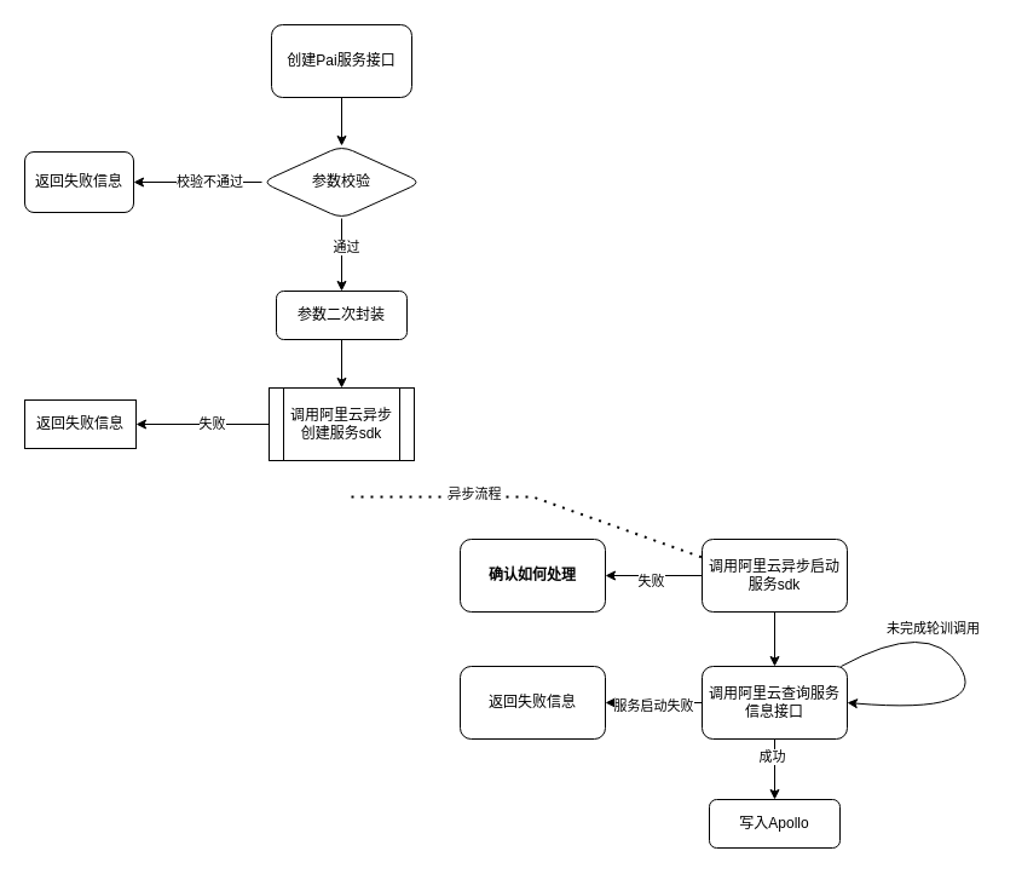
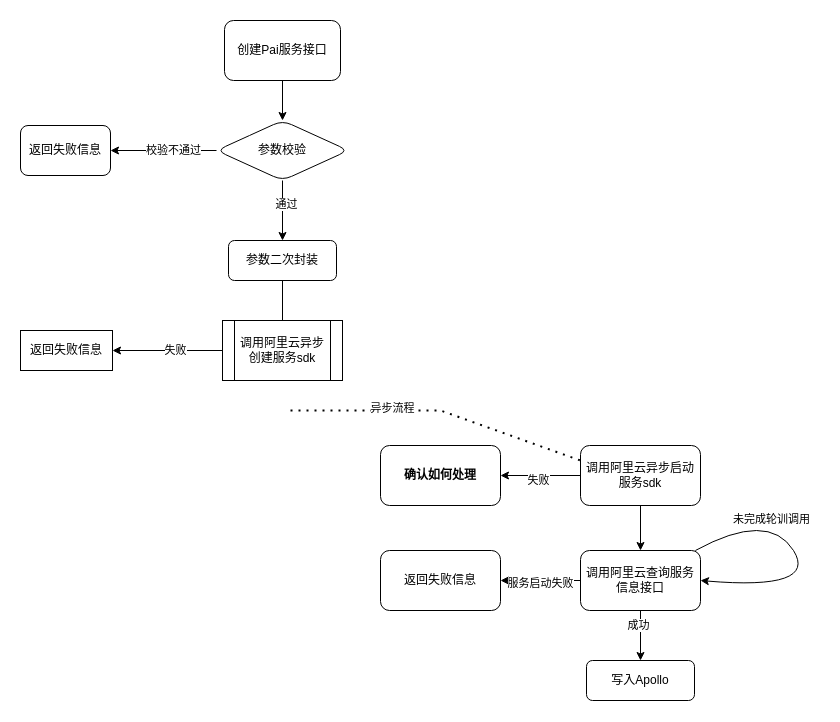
  <mxCell id="0" />
  <mxCell id="1" parent="0" />
  <mxCell id="2" value="" style="edgeStyle=orthogonalEdgeStyle;rounded=0;orthogonalLoop=1;jettySize=auto;html=1;" edge="1" parent="1" source="3" target="8"><mxGeometry relative="1" as="geometry" /></mxCell>
  <mxCell id="3" value="创建Pai服务接口" style="rounded=1;whiteSpace=wrap;html=1;" vertex="1" parent="1"><mxGeometry x="224" y="20" width="116" height="60" as="geometry" /></mxCell>
  <mxCell id="4" value="" style="edgeStyle=orthogonalEdgeStyle;rounded=0;orthogonalLoop=1;jettySize=auto;html=1;" edge="1" parent="1" source="8" target="9"><mxGeometry relative="1" as="geometry" /></mxCell>
  <mxCell id="5" value="校验不通过" style="edgeLabel;html=1;align=center;verticalAlign=middle;resizable=0;points=[];" vertex="1" connectable="0" parent="4"><mxGeometry x="-0.163" y="-1" relative="1" as="geometry"><mxPoint as="offset" /></mxGeometry></mxCell>
  <mxCell id="6" value="" style="edgeStyle=orthogonalEdgeStyle;rounded=0;orthogonalLoop=1;jettySize=auto;html=1;" edge="1" parent="1" source="8" target="11"><mxGeometry relative="1" as="geometry" /></mxCell>
  <mxCell id="7" value="通过" style="edgeLabel;html=1;align=center;verticalAlign=middle;resizable=0;points=[];" vertex="1" connectable="0" parent="6"><mxGeometry x="-0.25" y="3" relative="1" as="geometry"><mxPoint as="offset" /></mxGeometry></mxCell>
  <mxCell id="8" value="参数校验" style="rhombus;whiteSpace=wrap;html=1;rounded=1;" vertex="1" parent="1"><mxGeometry x="216" y="120" width="132" height="60" as="geometry" /></mxCell>
  <mxCell id="9" value="返回失败信息" style="whiteSpace=wrap;html=1;rounded=1;" vertex="1" parent="1"><mxGeometry x="20" y="125" width="90" height="50" as="geometry" /></mxCell>
- <mxCell id="10" value="" style="edgeStyle=orthogonalEdgeStyle;rounded=0;orthogonalLoop=1;jettySize=auto;html=1;" edge="1" parent="1" source="11" target="14"><mxGeometry relative="1" as="geometry"><mxPoint x="282" y="340" as="targetPoint" /></mxGeometry></mxCell>
+ <mxCell id="10" value="" style="edgeStyle=orthogonalEdgeStyle;rounded=0;orthogonalLoop=1;jettySize=auto;html=1;endArrow=none;" edge="1" parent="1" source="11" target="14"><mxGeometry relative="1" as="geometry"><mxPoint x="282" y="340" as="targetPoint" /></mxGeometry></mxCell>
  <mxCell id="11" value="参数二次封装" style="whiteSpace=wrap;html=1;rounded=1;" vertex="1" parent="1"><mxGeometry x="228" y="240" width="108" height="40" as="geometry" /></mxCell>
  <mxCell id="12" value="" style="edgeStyle=orthogonalEdgeStyle;rounded=0;orthogonalLoop=1;jettySize=auto;html=1;" edge="1" parent="1" source="14" target="15"><mxGeometry relative="1" as="geometry" /></mxCell>
  <mxCell id="13" value="失败" style="edgeLabel;html=1;align=center;verticalAlign=middle;resizable=0;points=[];" vertex="1" connectable="0" parent="12"><mxGeometry x="-0.125" y="-1" relative="1" as="geometry"><mxPoint as="offset" /></mxGeometry></mxCell>
  <mxCell id="14" value="调用阿里云异步创建服务sdk" style="shape=process;whiteSpace=wrap;html=1;backgroundOutline=1;" vertex="1" parent="1"><mxGeometry x="222" y="320" width="120" height="60" as="geometry" /></mxCell>
  <mxCell id="15" value="返回失败信息" style="whiteSpace=wrap;html=1;" vertex="1" parent="1"><mxGeometry x="20" y="330" width="92" height="40" as="geometry" /></mxCell>
  <mxCell id="16" value="" style="edgeStyle=orthogonalEdgeStyle;rounded=0;orthogonalLoop=1;jettySize=auto;html=1;" edge="1" parent="1" source="19" target="20"><mxGeometry relative="1" as="geometry" /></mxCell>
  <mxCell id="17" value="失败" style="edgeLabel;html=1;align=center;verticalAlign=middle;resizable=0;points=[];" vertex="1" connectable="0" parent="16"><mxGeometry x="0.075" y="4" relative="1" as="geometry"><mxPoint as="offset" /></mxGeometry></mxCell>
  <mxCell id="18" value="" style="edgeStyle=orthogonalEdgeStyle;rounded=0;orthogonalLoop=1;jettySize=auto;html=1;" edge="1" parent="1" source="19" target="25"><mxGeometry relative="1" as="geometry" /></mxCell>
  <mxCell id="19" value="调用阿里云异步启动服务sdk" style="rounded=1;whiteSpace=wrap;html=1;" vertex="1" parent="1"><mxGeometry x="580" y="445" width="120" height="60" as="geometry" /></mxCell>
  <mxCell id="20" value="&lt;b&gt;确认如何处理&lt;/b&gt;" style="whiteSpace=wrap;html=1;rounded=1;" vertex="1" parent="1"><mxGeometry x="380" y="445" width="120" height="60" as="geometry" /></mxCell>
  <mxCell id="21" value="" style="edgeStyle=orthogonalEdgeStyle;rounded=0;orthogonalLoop=1;jettySize=auto;html=1;" edge="1" parent="1" source="25" target="26"><mxGeometry relative="1" as="geometry" /></mxCell>
  <mxCell id="22" value="服务启动失败" style="edgeLabel;html=1;align=center;verticalAlign=middle;resizable=0;points=[];" vertex="1" connectable="0" parent="21"><mxGeometry x="0.025" y="2" relative="1" as="geometry"><mxPoint as="offset" /></mxGeometry></mxCell>
  <mxCell id="23" value="" style="edgeStyle=orthogonalEdgeStyle;rounded=0;orthogonalLoop=1;jettySize=auto;html=1;" edge="1" parent="1" source="25" target="29"><mxGeometry relative="1" as="geometry" /></mxCell>
  <mxCell id="24" value="成功" style="edgeLabel;html=1;align=center;verticalAlign=middle;resizable=0;points=[];" vertex="1" connectable="0" parent="23"><mxGeometry x="-0.425" y="-3" relative="1" as="geometry"><mxPoint as="offset" /></mxGeometry></mxCell>
  <mxCell id="25" value="调用阿里云查询服务信息接口" style="whiteSpace=wrap;html=1;rounded=1;" vertex="1" parent="1"><mxGeometry x="580" y="550" width="120" height="60" as="geometry" /></mxCell>
  <mxCell id="26" value="返回失败信息" style="whiteSpace=wrap;html=1;rounded=1;" vertex="1" parent="1"><mxGeometry x="380" y="550" width="120" height="60" as="geometry" /></mxCell>
  <mxCell id="27" value="" style="curved=1;endArrow=classic;html=1;rounded=0;entryX=1;entryY=0.5;entryDx=0;entryDy=0;" edge="1" parent="1" source="25" target="25"><mxGeometry width="50" height="50" relative="1" as="geometry"><mxPoint x="678" y="460" as="sourcePoint" /><mxPoint x="728" y="410" as="targetPoint" /><Array as="points"><mxPoint x="768" y="510" /><mxPoint x="818" y="590" /></Array></mxGeometry></mxCell>
  <mxCell id="28" value="未完成轮训调用" style="edgeLabel;html=1;align=center;verticalAlign=middle;resizable=0;points=[];" vertex="1" connectable="0" parent="27"><mxGeometry x="-0.376" y="-2" relative="1" as="geometry"><mxPoint as="offset" /></mxGeometry></mxCell>
  <mxCell id="29" value="写入Apollo" style="whiteSpace=wrap;html=1;rounded=1;" vertex="1" parent="1"><mxGeometry x="586" y="660" width="108" height="40" as="geometry" /></mxCell>
  <mxCell id="30" value="" style="endArrow=none;dashed=1;html=1;dashPattern=1 3;strokeWidth=2;rounded=0;entryX=0;entryY=0.25;entryDx=0;entryDy=0;" edge="1" parent="1" target="19"><mxGeometry width="50" height="50" relative="1" as="geometry"><mxPoint x="290" y="410" as="sourcePoint" /><mxPoint x="370" y="590" as="targetPoint" /><Array as="points"><mxPoint x="440" y="410" /></Array></mxGeometry></mxCell>
  <mxCell id="31" value="异步流程" style="edgeLabel;html=1;align=center;verticalAlign=middle;resizable=0;points=[];" vertex="1" connectable="0" parent="30"><mxGeometry x="-0.324" y="3" relative="1" as="geometry"><mxPoint as="offset" /></mxGeometry></mxCell>
